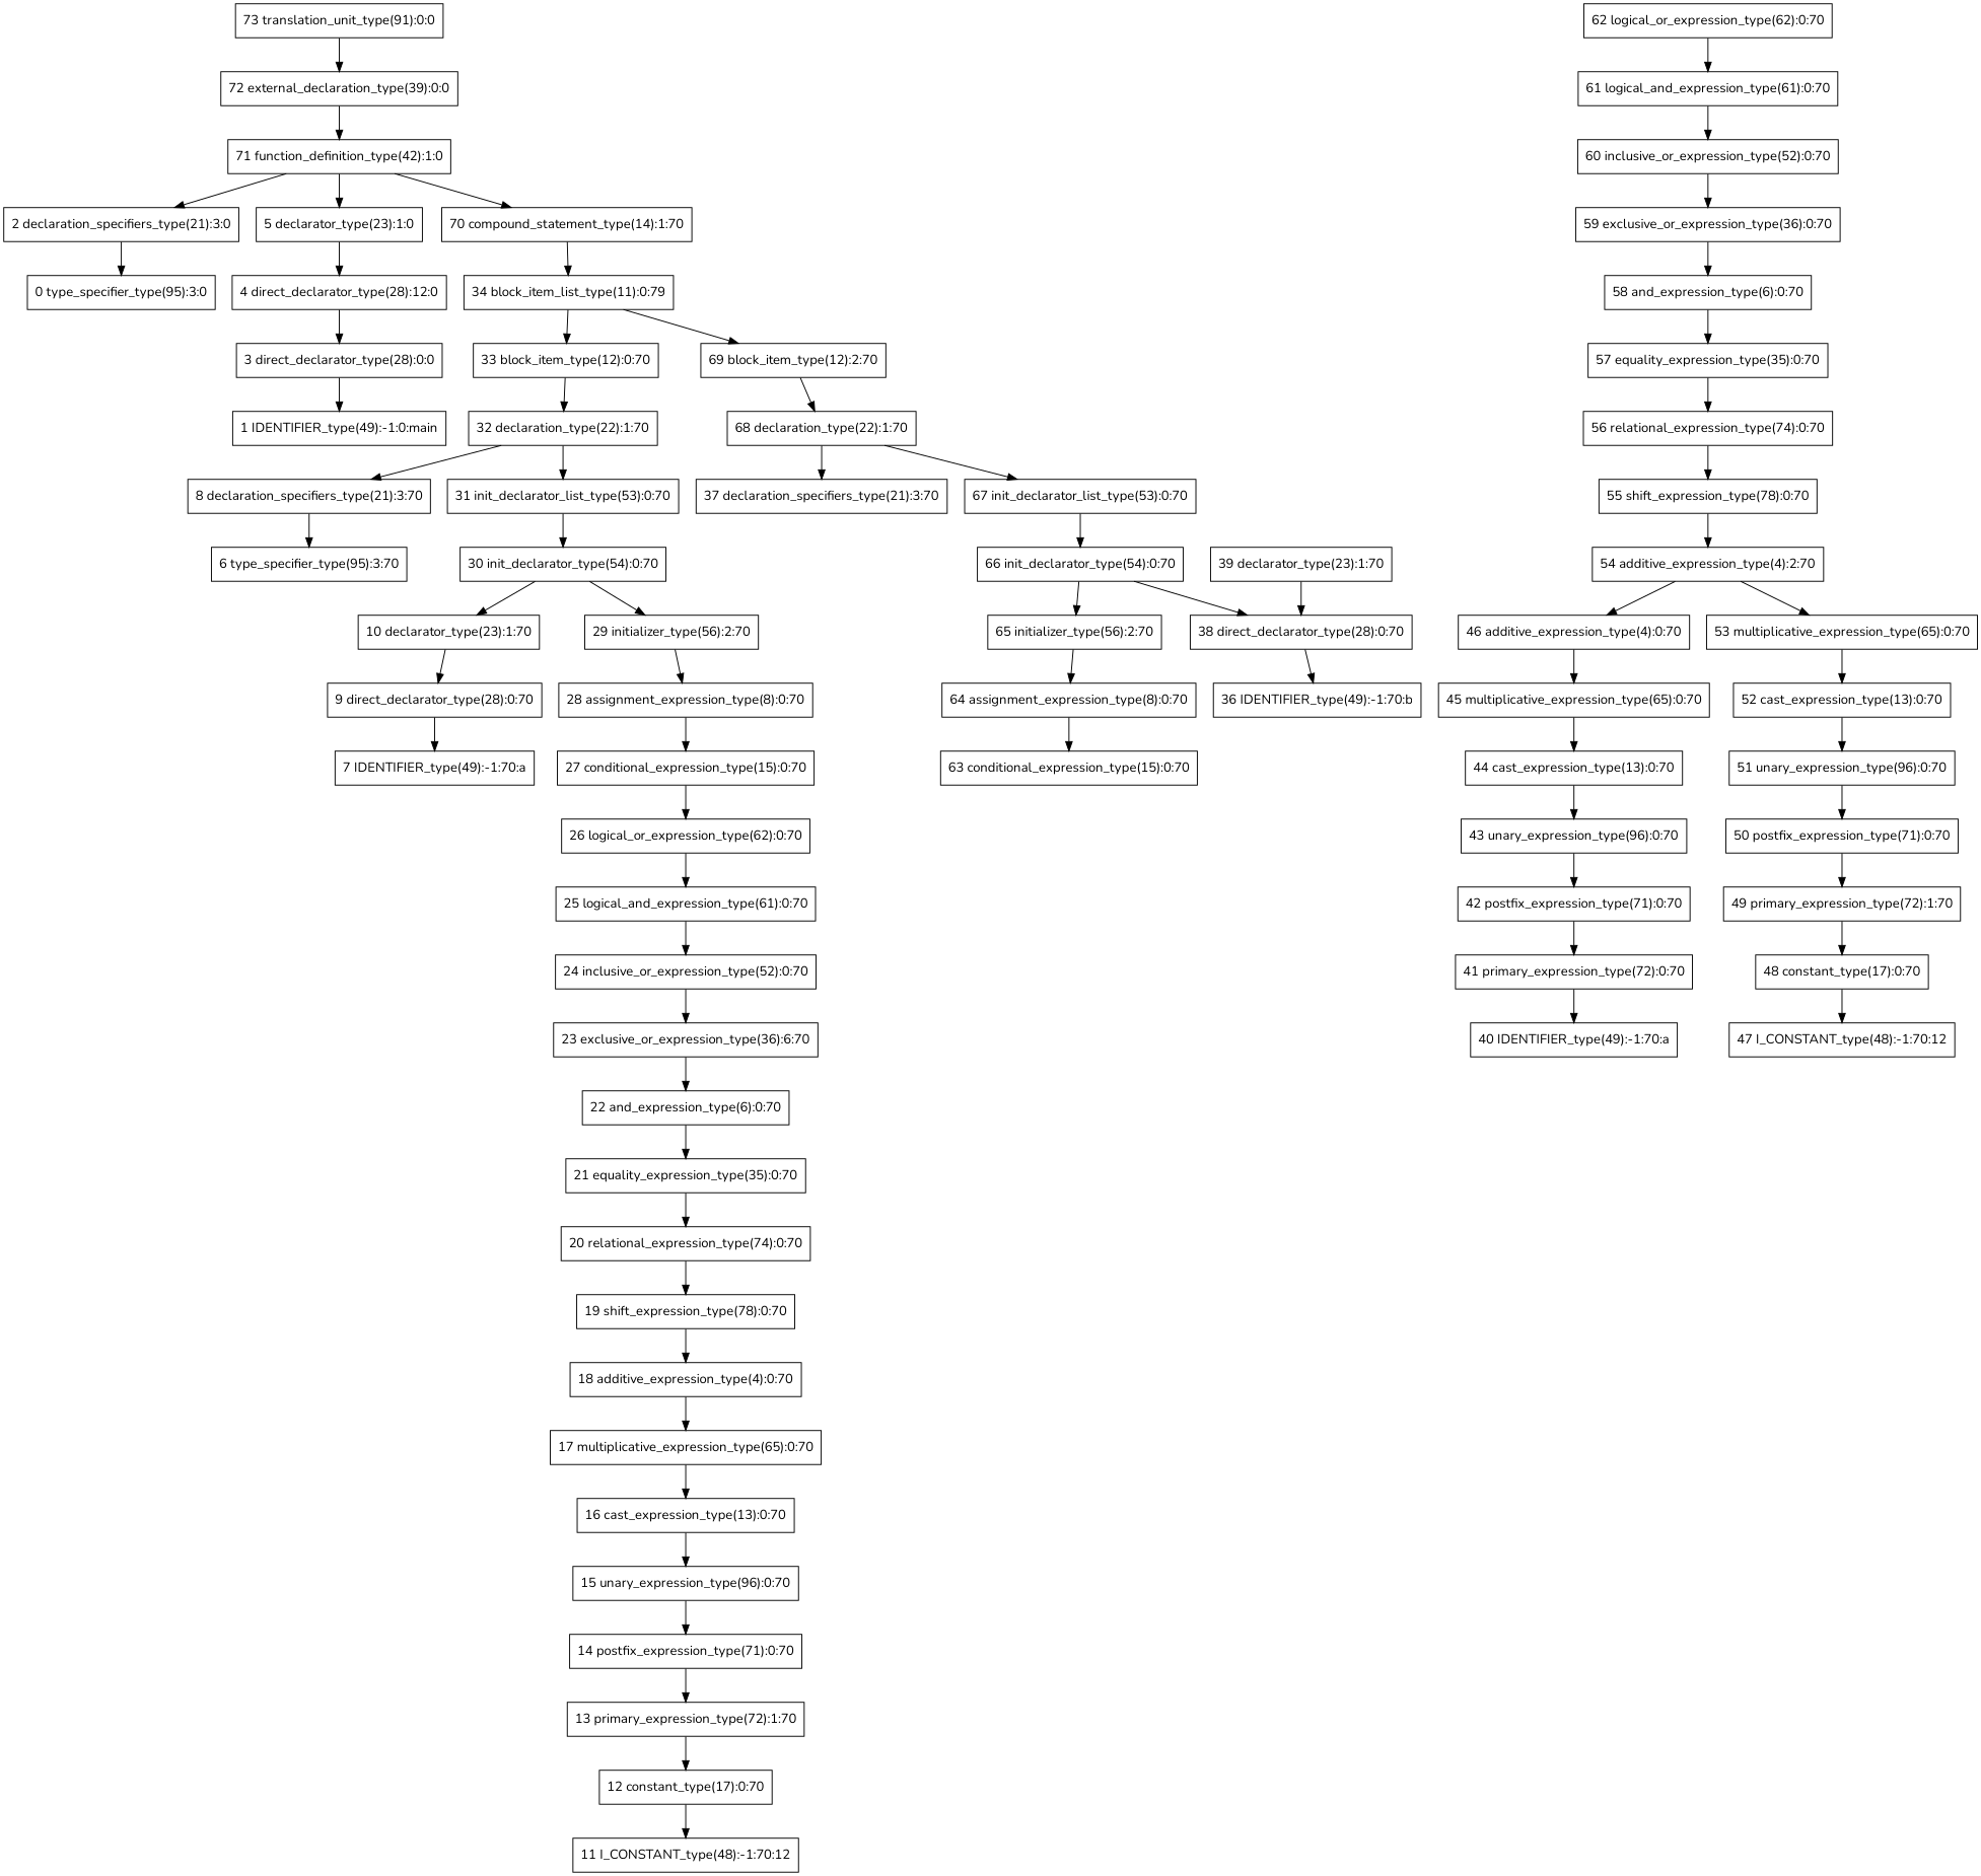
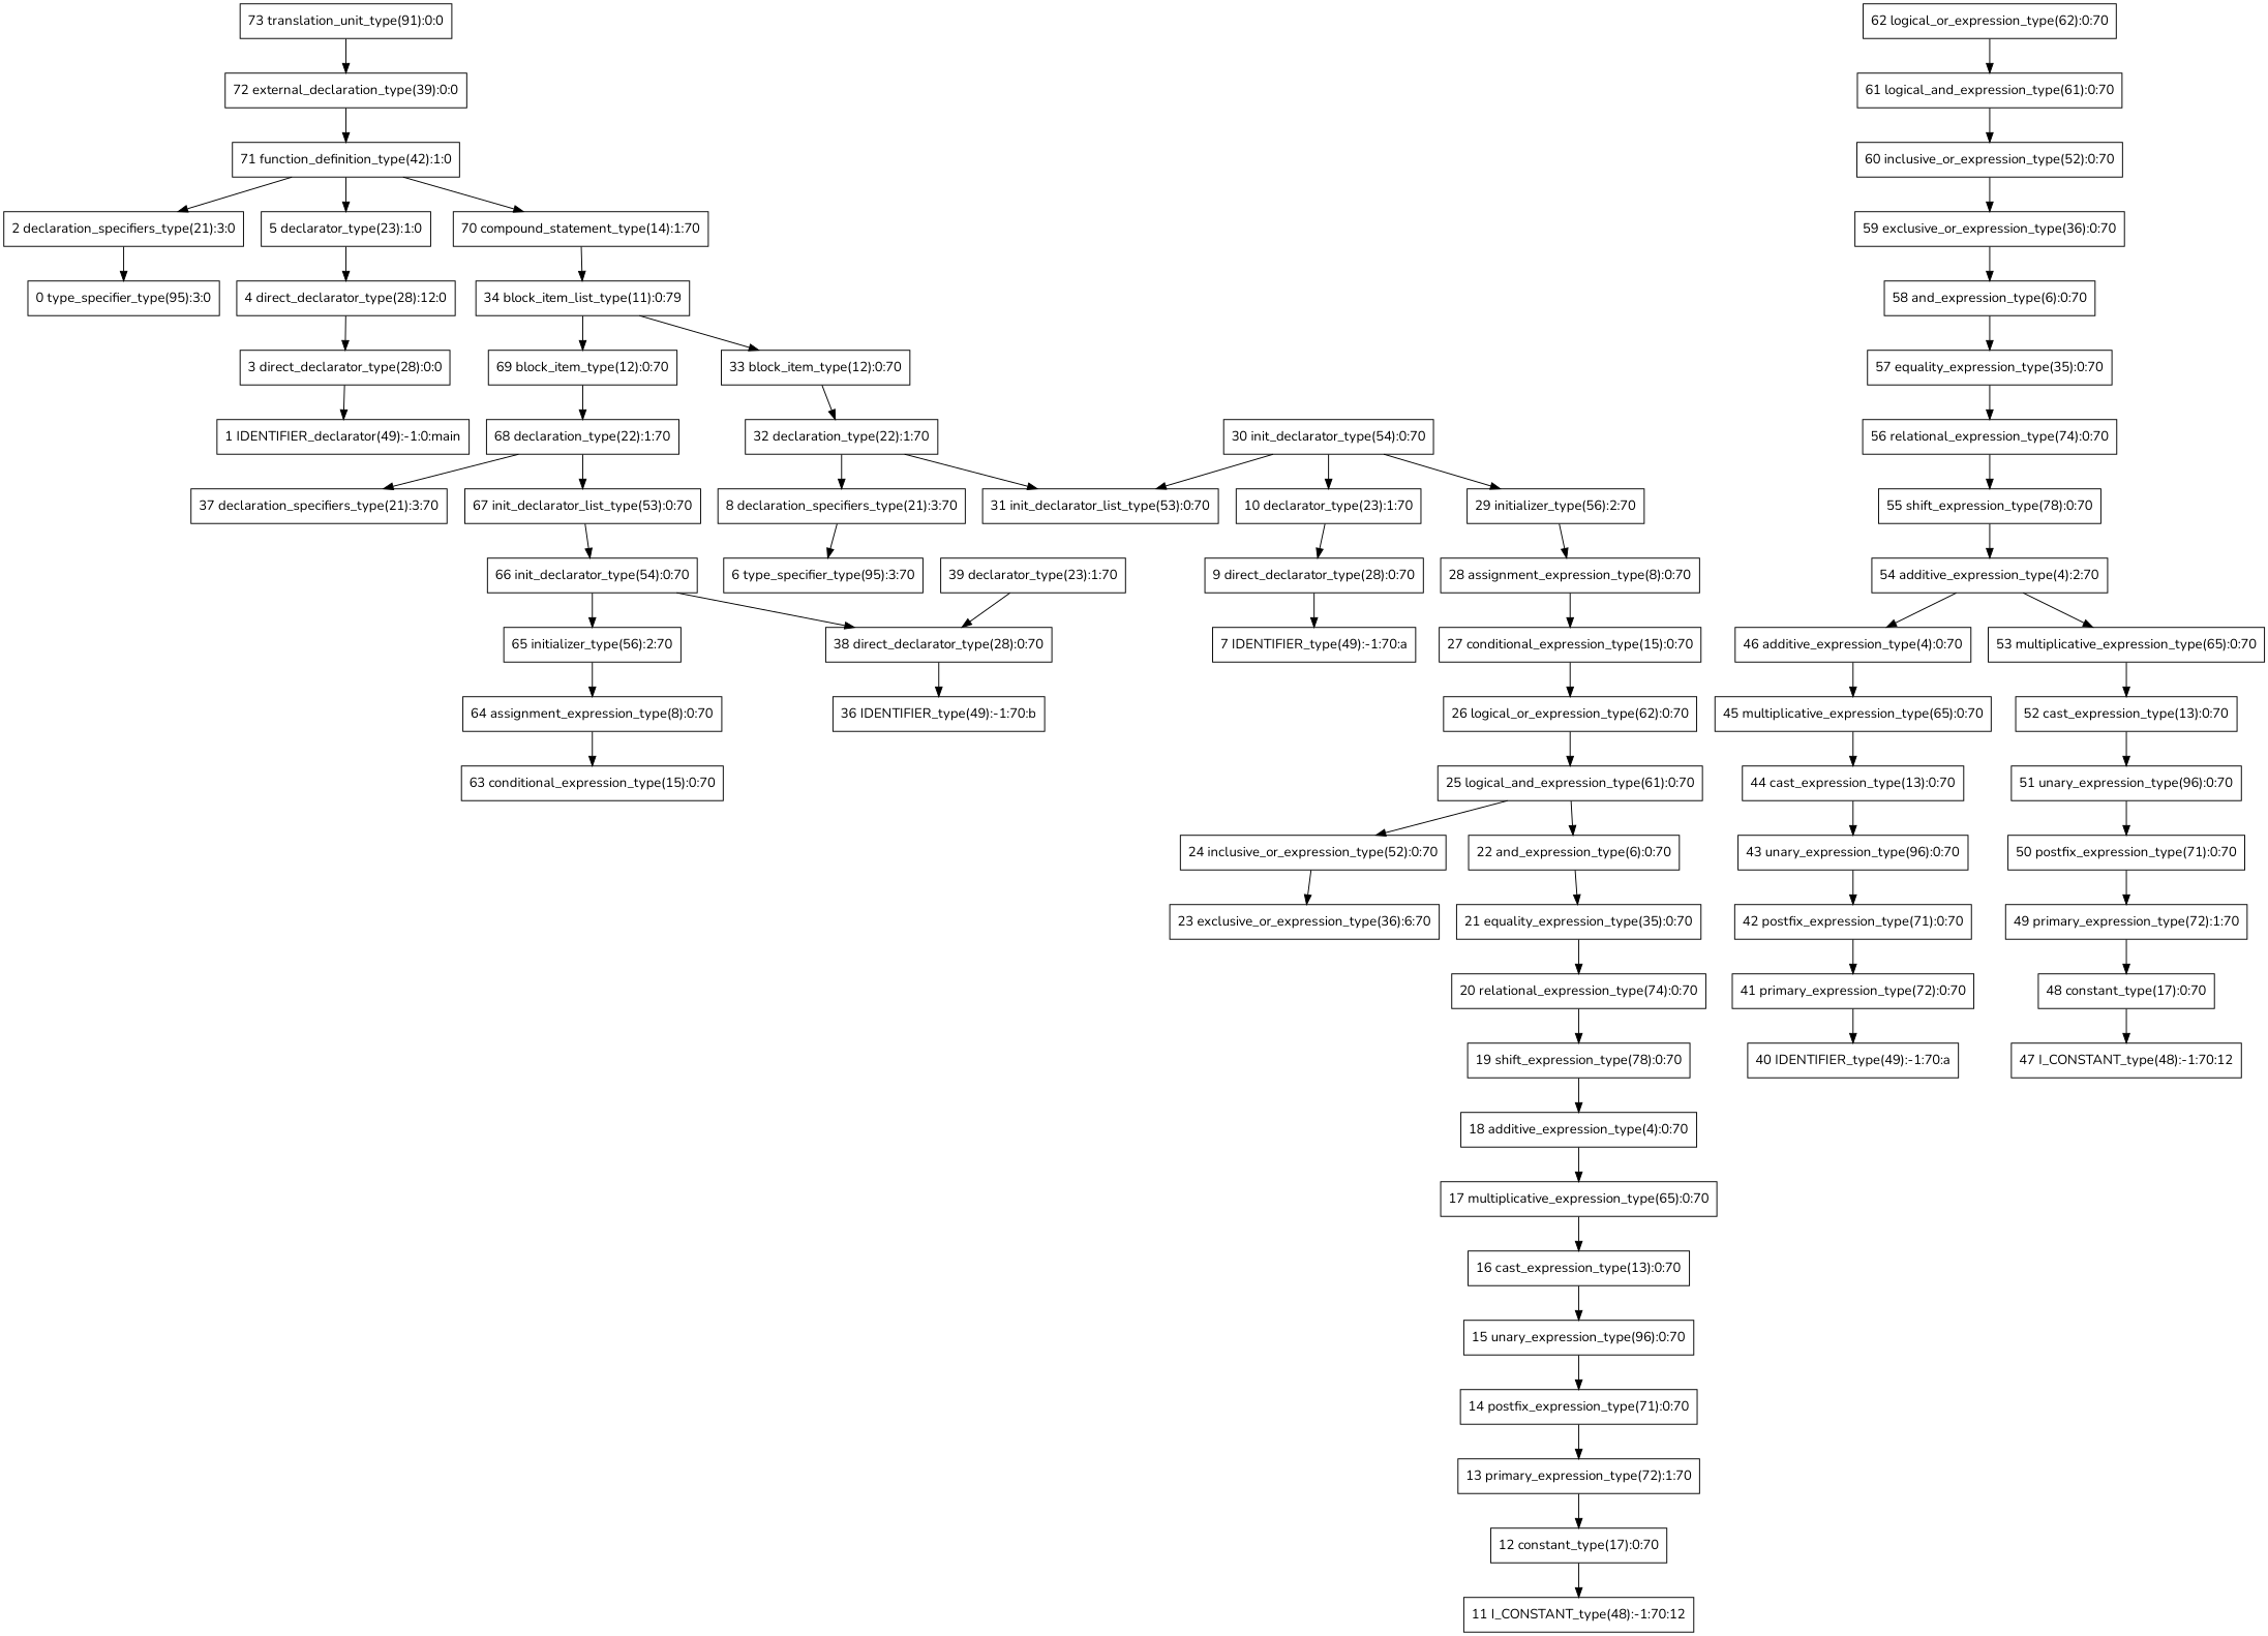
  digraph {
    fontname=Nunito
    node [fontname=Nunito shape=box]
    edge [fontname=Nunito]
    n1 [label="73 translation_unit_type(91):0:0"]
    n2 [label="72 external_declaration_type(39):0:0"]
    n3 [label="71 function_definition_type(42):1:0"]
    n4 [label="2 declaration_specifiers_type(21):3:0"]
    n5 [label="5 declarator_type(23):1:0"]
    n6 [label="70 compound_statement_type(14):1:70"]
    n7 [label="0 type_specifier_type(95):3:0"]
    n8 [label="4 direct_declarator_type(28):12:0"]
    n9 [label="34 block_item_list_type(11):0:79"]
    n10 [label="3 direct_declarator_type(28):0:0"]
-   n11 [label="1 IDENTIFIER_type(49):-1:0:main"]
+   n11 [label="1 IDENTIFIER_declarator(49):-1:0:main"]
    n12 [label="33 block_item_type(12):0:70"]
-   n13 [label="69 block_item_type(12):2:70"]
+   n13 [label="69 block_item_type(12):0:70"]
    n14 [label="32 declaration_type(22):1:70"]
    n15 [label="68 declaration_type(22):1:70"]
    n16 [label="8 declaration_specifiers_type(21):3:70"]
    n17 [label="31 init_declarator_list_type(53):0:70"]
    n18 [label="6 type_specifier_type(95):3:70"]
    n19 [label="30 init_declarator_type(54):0:70"]
    n20 [label="10 declarator_type(23):1:70"]
    n21 [label="29 initializer_type(56):2:70"]
    n22 [label="9 direct_declarator_type(28):0:70"]
    n23 [label="28 assignment_expression_type(8):0:70"]
    n24 [label="7 IDENTIFIER_type(49):-1:70:a"]
    n25 [label="27 conditional_expression_type(15):0:70"]
    n26 [label="26 logical_or_expression_type(62):0:70"]
    n27 [label="25 logical_and_expression_type(61):0:70"]
    n28 [label="24 inclusive_or_expression_type(52):0:70"]
    n29 [label="23 exclusive_or_expression_type(36):6:70"]
    n30 [label="22 and_expression_type(6):0:70"]
    n31 [label="21 equality_expression_type(35):0:70"]
    n32 [label="20 relational_expression_type(74):0:70"]
    n33 [label="19 shift_expression_type(78):0:70"]
    n34 [label="18 additive_expression_type(4):0:70"]
    n35 [label="17 multiplicative_expression_type(65):0:70"]
    n36 [label="16 cast_expression_type(13):0:70"]
    n37 [label="15 unary_expression_type(96):0:70"]
    n38 [label="14 postfix_expression_type(71):0:70"]
    n39 [label="13 primary_expression_type(72):1:70"]
    n40 [label="12 constant_type(17):0:70"]
    n41 [label="11 I_CONSTANT_type(48):-1:70:12"]
    n42 [label="37 declaration_specifiers_type(21):3:70"]
    n43 [label="67 init_declarator_list_type(53):0:70"]
    n44 [label="66 init_declarator_type(54):0:70"]
    n45 [label="65 initializer_type(56):2:70"]
    n46 [label="38 direct_declarator_type(28):0:70"]
    n47 [label="39 declarator_type(23):1:70"]
    n48 [label="64 assignment_expression_type(8):0:70"]
    n49 [label="36 IDENTIFIER_type(49):-1:70:b"]
    n50 [label="63 conditional_expression_type(15):0:70"]
    n51 [label="62 logical_or_expression_type(62):0:70"]
    n52 [label="61 logical_and_expression_type(61):0:70"]
    n53 [label="60 inclusive_or_expression_type(52):0:70"]
    n54 [label="59 exclusive_or_expression_type(36):0:70"]
    n55 [label="58 and_expression_type(6):0:70"]
    n56 [label="57 equality_expression_type(35):0:70"]
    n57 [label="56 relational_expression_type(74):0:70"]
    n58 [label="55 shift_expression_type(78):0:70"]
    n59 [label="54 additive_expression_type(4):2:70"]
    n60 [label="46 additive_expression_type(4):0:70"]
    n61 [label="53 multiplicative_expression_type(65):0:70"]
    n62 [label="45 multiplicative_expression_type(65):0:70"]
    n63 [label="52 cast_expression_type(13):0:70"]
    n64 [label="44 cast_expression_type(13):0:70"]
    n65 [label="43 unary_expression_type(96):0:70"]
    n66 [label="42 postfix_expression_type(71):0:70"]
    n67 [label="41 primary_expression_type(72):0:70"]
    n68 [label="40 IDENTIFIER_type(49):-1:70:a"]
    n69 [label="51 unary_expression_type(96):0:70"]
    n70 [label="50 postfix_expression_type(71):0:70"]
    n71 [label="49 primary_expression_type(72):1:70"]
    n72 [label="48 constant_type(17):0:70"]
    n73 [label="47 I_CONSTANT_type(48):-1:70:12"]
    n1 -> n2
    n2 -> n3
    n3 -> n4
    n3 -> n5
    n3 -> n6
    n4 -> n7
    n5 -> n8
    n6 -> n9
    n8 -> n10
    n9 -> n12
    n9 -> n13
    n10 -> n11
    n12 -> n14
    n13 -> n15
    n14 -> n16
    n14 -> n17
    n15 -> n42
    n15 -> n43
    n16 -> n18
-   n17 -> n19
+   n19 -> n17
    n19 -> n20
    n19 -> n21
    n20 -> n22
    n21 -> n23
    n22 -> n24
    n23 -> n25
    n25 -> n26
    n26 -> n27
    n27 -> n28
    n28 -> n29
-   n29 -> n30
+   n27 -> n30
    n30 -> n31
    n31 -> n32
    n32 -> n33
    n33 -> n34
    n34 -> n35
    n35 -> n36
    n36 -> n37
    n37 -> n38
    n38 -> n39
    n39 -> n40
    n40 -> n41
    n43 -> n44
    n44 -> n45
    n44 -> n46
    n45 -> n48
    n46 -> n49
    n47 -> n46
    n48 -> n50
    n51 -> n52
    n52 -> n53
    n53 -> n54
    n54 -> n55
    n55 -> n56
    n56 -> n57
    n57 -> n58
    n58 -> n59
    n59 -> n60
    n59 -> n61
    n60 -> n62
    n61 -> n63
    n62 -> n64
    n63 -> n69
    n64 -> n65
    n65 -> n66
    n66 -> n67
    n67 -> n68
    n69 -> n70
    n70 -> n71
    n71 -> n72
    n72 -> n73
  }
